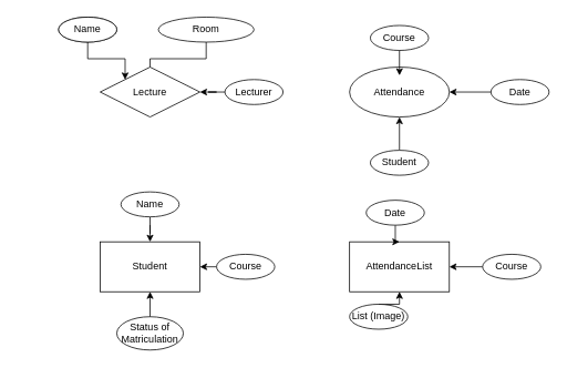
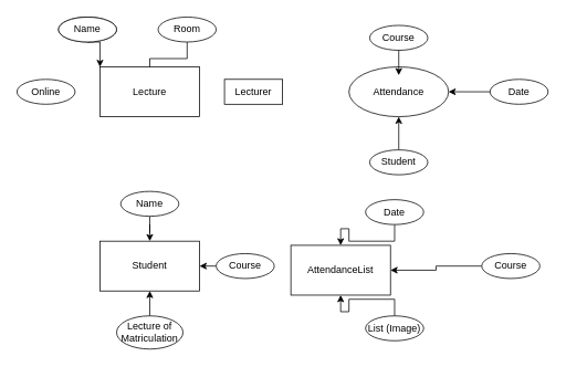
  <mxCell id="0" />
  <mxCell id="1" parent="0" />
- <mxCell id="2" value="Lecture" style="rhombus;whiteSpace=wrap;html=1;" parent="1" vertex="1"><mxGeometry x="120" y="80" width="120" height="60" as="geometry" /></mxCell>
+ <mxCell id="2" value="Lecture" style="rounded=0;whiteSpace=wrap;html=1;" parent="1" vertex="1"><mxGeometry x="120" y="80" width="120" height="60" as="geometry" /></mxCell>
  <mxCell id="3" value="Name" style="ellipse;whiteSpace=wrap;html=1;" parent="1" vertex="1"><mxGeometry x="70" y="20" width="70" height="30" as="geometry" /></mxCell>
  <mxCell id="4" value="Attendance" style="ellipse;whiteSpace=wrap;html=1;" parent="1" vertex="1"><mxGeometry x="420" y="80" width="120" height="60" as="geometry" /></mxCell>
  <mxCell id="5" value="Student" style="whiteSpace=wrap;html=1;" parent="1" vertex="1"><mxGeometry x="120" y="290" width="120" height="60" as="geometry" /></mxCell>
  <mxCell id="6" style="edgeStyle=orthogonalEdgeStyle;rounded=0;orthogonalLoop=1;jettySize=auto;html=1;exitX=0.5;exitY=1;exitDx=0;exitDy=0;entryX=0;entryY=0;entryDx=0;entryDy=0;" parent="1" source="7" target="2" edge="1"><mxGeometry relative="1" as="geometry" /></mxCell>
  <mxCell id="7" value="Name" style="ellipse;whiteSpace=wrap;html=1;" parent="1" vertex="1"><mxGeometry x="70" y="20" width="70" height="30" as="geometry" /></mxCell>
  <mxCell id="8" value="" style="edgeStyle=orthogonalEdgeStyle;rounded=0;orthogonalLoop=1;jettySize=auto;html=1;endArrow=none;" parent="1" source="9" target="2" edge="1"><mxGeometry relative="1" as="geometry" /></mxCell>
- <mxCell id="9" value="Room" style="ellipse;whiteSpace=wrap;html=1;" parent="1" vertex="1"><mxGeometry x="190" y="20" width="115" height="30" as="geometry" /></mxCell>
- <mxCell id="11" value="" style="edgeStyle=orthogonalEdgeStyle;rounded=0;orthogonalLoop=1;jettySize=auto;html=1;" parent="1" source="12" target="2" edge="1"><mxGeometry relative="1" as="geometry" /></mxCell>
- <mxCell id="12" value="Lecturer" style="ellipse;whiteSpace=wrap;html=1;" parent="1" vertex="1"><mxGeometry x="270" y="95" width="70" height="30" as="geometry" /></mxCell>
+ <mxCell id="9" value="Room" style="ellipse;whiteSpace=wrap;html=1;" parent="1" vertex="1"><mxGeometry x="190" y="20" width="70" height="30" as="geometry" /></mxCell>
+ <mxCell id="10" value="Online" style="ellipse;whiteSpace=wrap;html=1;" parent="1" vertex="1"><mxGeometry x="20" y="95" width="70" height="30" as="geometry" /></mxCell>
+ <mxCell id="12" value="Lecturer" style="whiteSpace=wrap;html=1;rounded=0;" parent="1" vertex="1"><mxGeometry x="270" y="95" width="70" height="30" as="geometry" /></mxCell>
  <mxCell id="13" value="" style="edgeStyle=orthogonalEdgeStyle;rounded=0;orthogonalLoop=1;jettySize=auto;html=1;" parent="1" source="14" target="5" edge="1"><mxGeometry relative="1" as="geometry" /></mxCell>
  <mxCell id="14" value="Name" style="ellipse;whiteSpace=wrap;html=1;" parent="1" vertex="1"><mxGeometry x="145" y="230" width="70" height="30" as="geometry" /></mxCell>
  <mxCell id="15" style="edgeStyle=orthogonalEdgeStyle;rounded=0;orthogonalLoop=1;jettySize=auto;html=1;exitX=0;exitY=0.5;exitDx=0;exitDy=0;entryX=1;entryY=0.5;entryDx=0;entryDy=0;" edge="1" parent="1" source="16" target="5"><mxGeometry relative="1" as="geometry" /></mxCell>
  <mxCell id="16" value="Course" style="ellipse;whiteSpace=wrap;html=1;" parent="1" vertex="1"><mxGeometry x="260" y="305" width="70" height="30" as="geometry" /></mxCell>
- <mxCell id="17" value="Status of Matriculation" style="ellipse;whiteSpace=wrap;html=1;" parent="1" vertex="1"><mxGeometry x="140" y="380" width="80" height="40" as="geometry" /></mxCell>
+ <mxCell id="17" value="Lecture of Matriculation" style="ellipse;whiteSpace=wrap;html=1;" parent="1" vertex="1"><mxGeometry x="140" y="380" width="80" height="40" as="geometry" /></mxCell>
  <mxCell id="18" style="edgeStyle=orthogonalEdgeStyle;rounded=0;orthogonalLoop=1;jettySize=auto;html=1;exitX=0.5;exitY=0;exitDx=0;exitDy=0;entryX=0.5;entryY=1;entryDx=0;entryDy=0;" parent="1" source="17" target="5" edge="1"><mxGeometry relative="1" as="geometry"><mxPoint x="170" y="370" as="targetPoint" /></mxGeometry></mxCell>
  <mxCell id="19" value="Course" style="ellipse;whiteSpace=wrap;html=1;" parent="1" vertex="1"><mxGeometry x="445" y="30" width="70" height="30" as="geometry" /></mxCell>
  <mxCell id="20" value="" style="edgeStyle=orthogonalEdgeStyle;rounded=0;orthogonalLoop=1;jettySize=auto;html=1;" parent="1" source="21" target="4" edge="1"><mxGeometry relative="1" as="geometry" /></mxCell>
  <mxCell id="21" value="Student" style="ellipse;whiteSpace=wrap;html=1;" parent="1" vertex="1"><mxGeometry x="445" y="180" width="70" height="30" as="geometry" /></mxCell>
  <mxCell id="22" style="edgeStyle=orthogonalEdgeStyle;rounded=0;orthogonalLoop=1;jettySize=auto;html=1;exitX=0.5;exitY=1;exitDx=0;exitDy=0;entryX=0.5;entryY=0.167;entryDx=0;entryDy=0;entryPerimeter=0;" parent="1" source="19" target="4" edge="1"><mxGeometry relative="1" as="geometry" /></mxCell>
  <mxCell id="23" value="" style="edgeStyle=orthogonalEdgeStyle;rounded=0;orthogonalLoop=1;jettySize=auto;html=1;" parent="1" source="24" target="4" edge="1"><mxGeometry relative="1" as="geometry" /></mxCell>
  <mxCell id="24" value="Date" style="ellipse;whiteSpace=wrap;html=1;" parent="1" vertex="1"><mxGeometry x="590" y="95" width="70" height="30" as="geometry" /></mxCell>
- <mxCell id="25" value="AttendanceList" style="rounded=0;whiteSpace=wrap;html=1;" vertex="1" parent="1"><mxGeometry x="420" y="290" width="120" height="60" as="geometry" /></mxCell>
+ <mxCell id="25" value="AttendanceList" style="rounded=0;whiteSpace=wrap;html=1;" vertex="1" parent="1"><mxGeometry x="350" y="295" width="120" height="60" as="geometry" /></mxCell>
  <mxCell id="26" value="" style="edgeStyle=orthogonalEdgeStyle;rounded=0;orthogonalLoop=1;jettySize=auto;html=1;" edge="1" parent="1" source="27" target="25"><mxGeometry relative="1" as="geometry" /></mxCell>
  <mxCell id="27" value="Date" style="ellipse;whiteSpace=wrap;html=1;" vertex="1" parent="1"><mxGeometry x="440" y="240" width="70" height="30" as="geometry" /></mxCell>
  <mxCell id="28" style="edgeStyle=orthogonalEdgeStyle;rounded=0;orthogonalLoop=1;jettySize=auto;html=1;exitX=0.5;exitY=0;exitDx=0;exitDy=0;entryX=0.5;entryY=1;entryDx=0;entryDy=0;" edge="1" parent="1" source="29" target="25"><mxGeometry relative="1" as="geometry" /></mxCell>
- <mxCell id="29" value="List (Image)" style="ellipse;whiteSpace=wrap;html=1;" vertex="1" parent="1"><mxGeometry x="420" y="365" width="70" height="30" as="geometry" /></mxCell>
+ <mxCell id="29" value="List (Image)" style="ellipse;whiteSpace=wrap;html=1;" vertex="1" parent="1"><mxGeometry x="440" y="380" width="70" height="30" as="geometry" /></mxCell>
  <mxCell id="30" style="edgeStyle=orthogonalEdgeStyle;rounded=0;orthogonalLoop=1;jettySize=auto;html=1;entryX=1;entryY=0.5;entryDx=0;entryDy=0;" edge="1" parent="1" source="31" target="25"><mxGeometry relative="1" as="geometry" /></mxCell>
  <mxCell id="31" value="Course" style="ellipse;whiteSpace=wrap;html=1;" vertex="1" parent="1"><mxGeometry x="580" y="305" width="70" height="30" as="geometry" /></mxCell>
